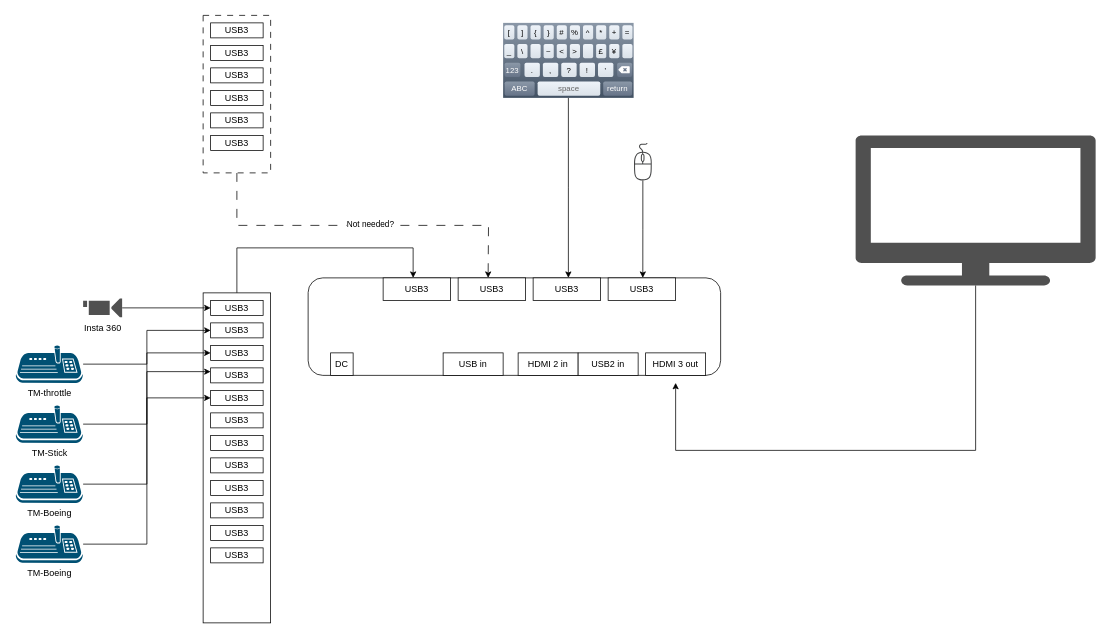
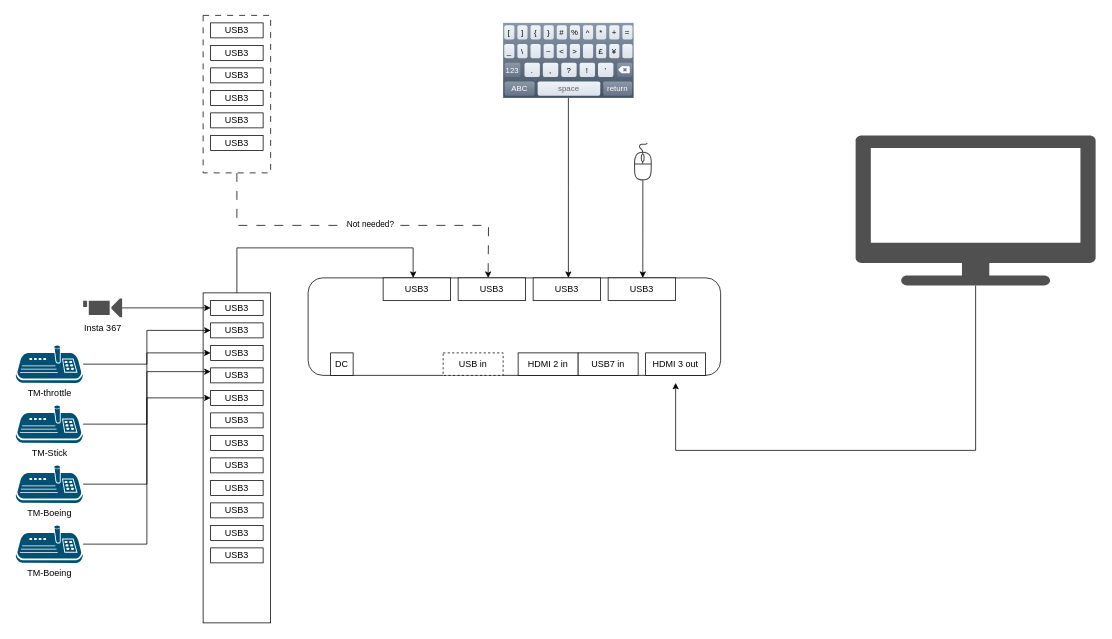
  <mxCell id="0" />
  <mxCell id="1" parent="0" />
  <mxCell id="2" value="" style="group;movable=0;resizable=0;rotatable=0;deletable=0;editable=0;locked=1;connectable=0;" vertex="1" connectable="0" parent="1"><mxGeometry x="410" y="370" width="550" height="130" as="geometry" /></mxCell>
  <mxCell id="3" value="" style="rounded=1;whiteSpace=wrap;html=1;connectable=0;movable=0;resizable=0;rotatable=0;deletable=0;editable=0;locked=1;" vertex="1" parent="2"><mxGeometry width="550" height="130" as="geometry" /></mxCell>
  <mxCell id="4" value="HDMI 2 in" style="rounded=0;whiteSpace=wrap;html=1;movable=0;resizable=0;rotatable=0;deletable=0;editable=0;locked=1;connectable=0;" vertex="1" parent="2"><mxGeometry x="280" y="100" width="80" height="30" as="geometry" /></mxCell>
  <mxCell id="5" value="HDMI 3 out" style="rounded=0;whiteSpace=wrap;html=1;movable=0;resizable=0;rotatable=0;deletable=0;editable=0;locked=1;connectable=0;" vertex="1" parent="2"><mxGeometry x="450" y="100" width="80" height="30" as="geometry" /></mxCell>
  <mxCell id="6" value="USB3" style="rounded=0;whiteSpace=wrap;html=1;movable=0;resizable=0;rotatable=0;deletable=0;editable=0;locked=1;connectable=0;" vertex="1" parent="2"><mxGeometry x="100" width="90" height="30" as="geometry" /></mxCell>
- <mxCell id="7" value="USB in" style="rounded=0;whiteSpace=wrap;html=1;movable=0;resizable=0;rotatable=0;deletable=0;editable=0;locked=1;connectable=0;" vertex="1" parent="2"><mxGeometry x="180" y="100" width="80" height="30" as="geometry" /></mxCell>
- <mxCell id="8" value="USB2 in" style="rounded=0;whiteSpace=wrap;html=1;movable=0;resizable=0;rotatable=0;deletable=0;editable=0;locked=1;connectable=0;" vertex="1" parent="2"><mxGeometry x="360" y="100" width="80" height="30" as="geometry" /></mxCell>
+ <mxCell id="7" value="USB in" style="rounded=0;whiteSpace=wrap;html=1;movable=0;resizable=0;rotatable=0;deletable=0;editable=0;locked=1;connectable=0;dashed=1;" vertex="1" parent="2"><mxGeometry x="180" y="100" width="80" height="30" as="geometry" /></mxCell>
+ <mxCell id="8" value="USB7 in" style="rounded=0;whiteSpace=wrap;html=1;movable=0;resizable=0;rotatable=0;deletable=0;editable=0;locked=1;connectable=0;" vertex="1" parent="2"><mxGeometry x="360" y="100" width="80" height="30" as="geometry" /></mxCell>
  <mxCell id="9" value="USB3" style="rounded=0;whiteSpace=wrap;html=1;movable=0;resizable=0;rotatable=0;deletable=0;editable=0;locked=1;connectable=0;" vertex="1" parent="2"><mxGeometry x="200" width="90" height="30" as="geometry" /></mxCell>
  <mxCell id="10" value="USB3" style="rounded=0;whiteSpace=wrap;html=1;movable=0;resizable=0;rotatable=0;deletable=0;editable=0;locked=1;connectable=0;" vertex="1" parent="2"><mxGeometry x="300" width="90" height="30" as="geometry" /></mxCell>
  <mxCell id="11" value="USB3" style="rounded=0;whiteSpace=wrap;html=1;movable=0;resizable=0;rotatable=0;deletable=0;editable=0;locked=1;connectable=0;" vertex="1" parent="2"><mxGeometry x="400" width="90" height="30" as="geometry" /></mxCell>
  <mxCell id="12" value="DC" style="whiteSpace=wrap;html=1;aspect=fixed;movable=0;resizable=0;rotatable=0;deletable=0;editable=0;locked=1;connectable=0;rounded=0;" vertex="1" parent="2"><mxGeometry x="30" y="100" width="30" height="30" as="geometry" /></mxCell>
  <mxCell id="13" style="edgeStyle=orthogonalEdgeStyle;rounded=0;orthogonalLoop=1;jettySize=auto;html=1;" edge="1" parent="1" source="14"><mxGeometry relative="1" as="geometry"><mxPoint x="900" y="510" as="targetPoint" /><Array as="points"><mxPoint x="1300" y="600" /><mxPoint x="900" y="600" /></Array></mxGeometry></mxCell>
  <mxCell id="14" value="" style="sketch=0;pointerEvents=1;shadow=0;dashed=0;html=1;strokeColor=none;fillColor=#505050;labelPosition=center;verticalLabelPosition=bottom;verticalAlign=top;outlineConnect=0;align=center;shape=mxgraph.office.devices.tv;" vertex="1" parent="1"><mxGeometry x="1140" y="180" width="320" height="200" as="geometry" /></mxCell>
  <mxCell id="15" style="edgeStyle=orthogonalEdgeStyle;rounded=0;orthogonalLoop=1;jettySize=auto;html=1;" edge="1" parent="1" source="16"><mxGeometry relative="1" as="geometry"><mxPoint x="757" y="370" as="targetPoint" /></mxGeometry></mxCell>
  <mxCell id="16" value="" style="verticalLabelPosition=bottom;verticalAlign=top;html=1;shadow=0;dashed=0;strokeWidth=1;shape=mxgraph.ios.iKeybSymb;sketch=0;" vertex="1" parent="1"><mxGeometry x="670" y="30" width="174" height="100" as="geometry" /></mxCell>
  <mxCell id="17" style="edgeStyle=orthogonalEdgeStyle;rounded=0;orthogonalLoop=1;jettySize=auto;html=1;" edge="1" parent="1" source="18"><mxGeometry relative="1" as="geometry"><mxPoint x="856.25" y="370" as="targetPoint" /></mxGeometry></mxCell>
  <mxCell id="18" value="" style="sketch=0;pointerEvents=1;shadow=0;dashed=0;html=1;strokeColor=none;fillColor=#434445;aspect=fixed;labelPosition=center;verticalLabelPosition=bottom;verticalAlign=top;align=center;outlineConnect=0;shape=mxgraph.vvd.mouse;" vertex="1" parent="1"><mxGeometry x="844" y="190" width="24.5" height="50" as="geometry" /></mxCell>
  <mxCell id="19" style="edgeStyle=orthogonalEdgeStyle;rounded=0;orthogonalLoop=1;jettySize=auto;html=1;exitX=0.5;exitY=1;exitDx=0;exitDy=0;dashed=1;dashPattern=12 12;" edge="1" parent="1" source="21"><mxGeometry relative="1" as="geometry"><mxPoint x="650" y="370" as="targetPoint" /></mxGeometry></mxCell>
  <mxCell id="20" value="Not needed?" style="edgeLabel;html=1;align=center;verticalAlign=middle;resizable=0;points=[];" vertex="1" connectable="0" parent="19"><mxGeometry x="0.039" y="2" relative="1" as="geometry"><mxPoint as="offset" /></mxGeometry></mxCell>
  <mxCell id="21" value="" style="rounded=0;whiteSpace=wrap;html=1;dashed=1;dashPattern=8 8;" vertex="1" parent="1"><mxGeometry x="270" y="20" width="90" height="210" as="geometry" /></mxCell>
  <mxCell id="22" value="USB3" style="rounded=0;whiteSpace=wrap;html=1;" vertex="1" parent="1"><mxGeometry x="280" y="30" width="70" height="20" as="geometry" /></mxCell>
  <mxCell id="23" value="USB3" style="rounded=0;whiteSpace=wrap;html=1;" vertex="1" parent="1"><mxGeometry x="280" y="60" width="70" height="20" as="geometry" /></mxCell>
  <mxCell id="24" value="USB3" style="rounded=0;whiteSpace=wrap;html=1;" vertex="1" parent="1"><mxGeometry x="280" y="90" width="70" height="20" as="geometry" /></mxCell>
  <mxCell id="25" value="USB3" style="rounded=0;whiteSpace=wrap;html=1;" vertex="1" parent="1"><mxGeometry x="280" y="120" width="70" height="20" as="geometry" /></mxCell>
  <mxCell id="26" value="USB3" style="rounded=0;whiteSpace=wrap;html=1;" vertex="1" parent="1"><mxGeometry x="280" y="150" width="70" height="20" as="geometry" /></mxCell>
  <mxCell id="27" value="USB3" style="rounded=0;whiteSpace=wrap;html=1;" vertex="1" parent="1"><mxGeometry x="280" y="180" width="70" height="20" as="geometry" /></mxCell>
  <mxCell id="28" style="edgeStyle=orthogonalEdgeStyle;rounded=0;orthogonalLoop=1;jettySize=auto;html=1;exitX=0.5;exitY=0;exitDx=0;exitDy=0;" edge="1" parent="1" source="29"><mxGeometry relative="1" as="geometry"><mxPoint x="550" y="370" as="targetPoint" /><Array as="points"><mxPoint x="315" y="330" /><mxPoint x="550" y="330" /></Array></mxGeometry></mxCell>
  <mxCell id="29" value="" style="rounded=0;whiteSpace=wrap;html=1;connectable=0;" vertex="1" parent="1"><mxGeometry x="270" y="390" width="90" height="440" as="geometry" /></mxCell>
  <mxCell id="30" value="USB3" style="rounded=0;whiteSpace=wrap;html=1;" vertex="1" parent="1"><mxGeometry x="280" y="400" width="70" height="20" as="geometry" /></mxCell>
  <mxCell id="31" value="USB3" style="rounded=0;whiteSpace=wrap;html=1;" vertex="1" parent="1"><mxGeometry x="280" y="430" width="70" height="20" as="geometry" /></mxCell>
  <mxCell id="32" value="USB3" style="rounded=0;whiteSpace=wrap;html=1;" vertex="1" parent="1"><mxGeometry x="280" y="460" width="70" height="20" as="geometry" /></mxCell>
  <mxCell id="33" value="USB3" style="rounded=0;whiteSpace=wrap;html=1;" vertex="1" parent="1"><mxGeometry x="280" y="490" width="70" height="20" as="geometry" /></mxCell>
  <mxCell id="34" value="USB3" style="rounded=0;whiteSpace=wrap;html=1;" vertex="1" parent="1"><mxGeometry x="280" y="520" width="70" height="20" as="geometry" /></mxCell>
  <mxCell id="35" value="USB3" style="rounded=0;whiteSpace=wrap;html=1;" vertex="1" parent="1"><mxGeometry x="280" y="550" width="70" height="20" as="geometry" /></mxCell>
  <mxCell id="36" value="USB3" style="rounded=0;whiteSpace=wrap;html=1;" vertex="1" parent="1"><mxGeometry x="280" y="730" width="70" height="20" as="geometry" /></mxCell>
  <mxCell id="37" value="USB3" style="rounded=0;whiteSpace=wrap;html=1;" vertex="1" parent="1"><mxGeometry x="280" y="700" width="70" height="20" as="geometry" /></mxCell>
  <mxCell id="38" value="USB3" style="rounded=0;whiteSpace=wrap;html=1;" vertex="1" parent="1"><mxGeometry x="280" y="670" width="70" height="20" as="geometry" /></mxCell>
  <mxCell id="39" value="USB3" style="rounded=0;whiteSpace=wrap;html=1;" vertex="1" parent="1"><mxGeometry x="280" y="640" width="70" height="20" as="geometry" /></mxCell>
  <mxCell id="40" value="USB3" style="rounded=0;whiteSpace=wrap;html=1;" vertex="1" parent="1"><mxGeometry x="280" y="610" width="70" height="20" as="geometry" /></mxCell>
  <mxCell id="41" value="USB3" style="rounded=0;whiteSpace=wrap;html=1;" vertex="1" parent="1"><mxGeometry x="280" y="580" width="70" height="20" as="geometry" /></mxCell>
  <mxCell id="42" style="edgeStyle=orthogonalEdgeStyle;rounded=0;orthogonalLoop=1;jettySize=auto;html=1;entryX=0;entryY=0.5;entryDx=0;entryDy=0;" edge="1" parent="1" source="43" target="30"><mxGeometry relative="1" as="geometry" /></mxCell>
- <mxCell id="43" value="Insta 360" style="sketch=0;pointerEvents=1;shadow=0;dashed=0;html=1;strokeColor=none;fillColor=#505050;labelPosition=center;verticalLabelPosition=bottom;verticalAlign=top;outlineConnect=0;align=center;shape=mxgraph.office.devices.video_camera;" vertex="1" parent="1"><mxGeometry x="110" y="397.5" width="52" height="25" as="geometry" /></mxCell>
+ <mxCell id="43" value="Insta 367" style="sketch=0;pointerEvents=1;shadow=0;dashed=0;html=1;strokeColor=none;fillColor=#505050;labelPosition=center;verticalLabelPosition=bottom;verticalAlign=top;outlineConnect=0;align=center;shape=mxgraph.office.devices.video_camera;" vertex="1" parent="1"><mxGeometry x="110" y="397.5" width="52" height="25" as="geometry" /></mxCell>
  <mxCell id="44" style="edgeStyle=orthogonalEdgeStyle;rounded=0;orthogonalLoop=1;jettySize=auto;html=1;entryX=0;entryY=0.5;entryDx=0;entryDy=0;" edge="1" parent="1" source="45" target="31"><mxGeometry relative="1" as="geometry" /></mxCell>
  <mxCell id="45" value="TM-throttle" style="points=[[0.13,0.24,0],[0.5,0.2,0],[0.62,0,0],[0.87,0.24,0],[0.95,0.55,0],[0.96,0.95,0],[0.5,1,0],[0.04,0.95,0],[0.05,0.55,0]];verticalLabelPosition=bottom;sketch=0;html=1;verticalAlign=top;aspect=fixed;align=center;pointerEvents=1;shape=mxgraph.cisco19.joystick_keyboard;fillColor=#005073;strokeColor=none;" vertex="1" parent="1"><mxGeometry x="20" y="460" width="90" height="50" as="geometry" /></mxCell>
  <mxCell id="46" style="edgeStyle=orthogonalEdgeStyle;rounded=0;orthogonalLoop=1;jettySize=auto;html=1;entryX=0;entryY=0.5;entryDx=0;entryDy=0;" edge="1" parent="1" source="47" target="32"><mxGeometry relative="1" as="geometry" /></mxCell>
  <mxCell id="47" value="TM-Stick" style="points=[[0.13,0.24,0],[0.5,0.2,0],[0.62,0,0],[0.87,0.24,0],[0.95,0.55,0],[0.96,0.95,0],[0.5,1,0],[0.04,0.95,0],[0.05,0.55,0]];verticalLabelPosition=bottom;sketch=0;html=1;verticalAlign=top;aspect=fixed;align=center;pointerEvents=1;shape=mxgraph.cisco19.joystick_keyboard;fillColor=#005073;strokeColor=none;" vertex="1" parent="1"><mxGeometry x="20" y="540" width="90" height="50" as="geometry" /></mxCell>
  <mxCell id="48" style="edgeStyle=orthogonalEdgeStyle;rounded=0;orthogonalLoop=1;jettySize=auto;html=1;entryX=0;entryY=0.25;entryDx=0;entryDy=0;" edge="1" parent="1" source="49" target="33"><mxGeometry relative="1" as="geometry" /></mxCell>
  <mxCell id="49" value="TM-Boeing" style="points=[[0.13,0.24,0],[0.5,0.2,0],[0.62,0,0],[0.87,0.24,0],[0.95,0.55,0],[0.96,0.95,0],[0.5,1,0],[0.04,0.95,0],[0.05,0.55,0]];verticalLabelPosition=bottom;sketch=0;html=1;verticalAlign=top;aspect=fixed;align=center;pointerEvents=1;shape=mxgraph.cisco19.joystick_keyboard;fillColor=#005073;strokeColor=none;" vertex="1" parent="1"><mxGeometry x="20" y="620" width="90" height="50" as="geometry" /></mxCell>
  <mxCell id="50" style="edgeStyle=orthogonalEdgeStyle;rounded=0;orthogonalLoop=1;jettySize=auto;html=1;entryX=0;entryY=0.5;entryDx=0;entryDy=0;" edge="1" parent="1" source="51" target="34"><mxGeometry relative="1" as="geometry" /></mxCell>
  <mxCell id="51" value="TM-Boeing" style="points=[[0.13,0.24,0],[0.5,0.2,0],[0.62,0,0],[0.87,0.24,0],[0.95,0.55,0],[0.96,0.95,0],[0.5,1,0],[0.04,0.95,0],[0.05,0.55,0]];verticalLabelPosition=bottom;sketch=0;html=1;verticalAlign=top;aspect=fixed;align=center;pointerEvents=1;shape=mxgraph.cisco19.joystick_keyboard;fillColor=#005073;strokeColor=none;" vertex="1" parent="1"><mxGeometry x="20" y="700" width="90" height="50" as="geometry" /></mxCell>
